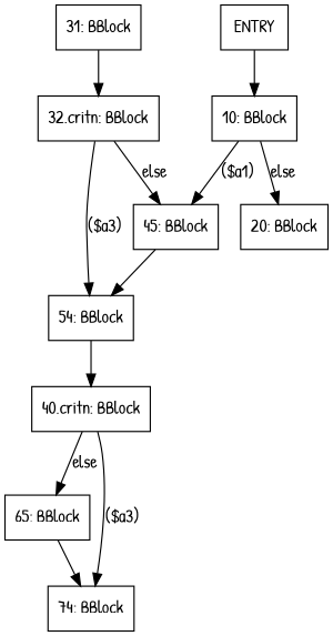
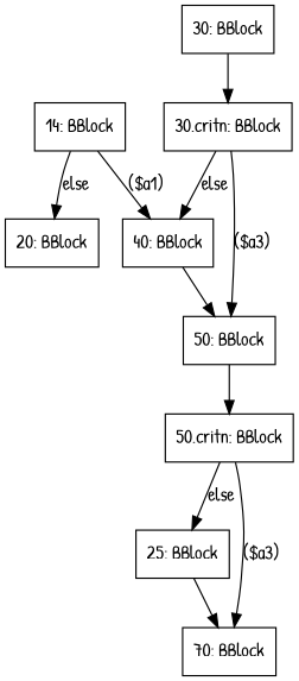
  digraph {
    fontname="Patrick Hand"
    node [fontname="Patrick Hand" shape=box]
    edge [fontname="Patrick Hand"]
-   n1 [label="10: BBlock"]
+   n1 [label="14: BBlock"]
    n2 [label="20: BBlock"]
-   n3 [label="45: BBlock"]
-   ENTRY
-   n5 [label="31: BBlock"]
-   n6 [label="32.critn: BBlock"]
-   n7 [label="54: BBlock"]
-   n8 [label="40.critn: BBlock"]
-   n9 [label="65: BBlock"]
-   n10 [label="74: BBlock"]
+   n3 [label="40: BBlock"]
+   n5 [label="30: BBlock"]
+   n6 [label="30.critn: BBlock"]
+   n7 [label="50: BBlock"]
+   n8 [label="50.critn: BBlock"]
+   n9 [label="25: BBlock"]
+   n10 [label="70: BBlock"]
    n1 -> n2 [label=else]
    n1 -> n3 [label="($a1)"]
    n3 -> n7
-   ENTRY -> n1
    n5 -> n6
    n6 -> n3 [label=else]
    n6 -> n7 [label="($a3)"]
    n7 -> n8
    n8 -> n9 [label=else]
    n8 -> n10 [label="($a3)"]
    n9 -> n10
  }
